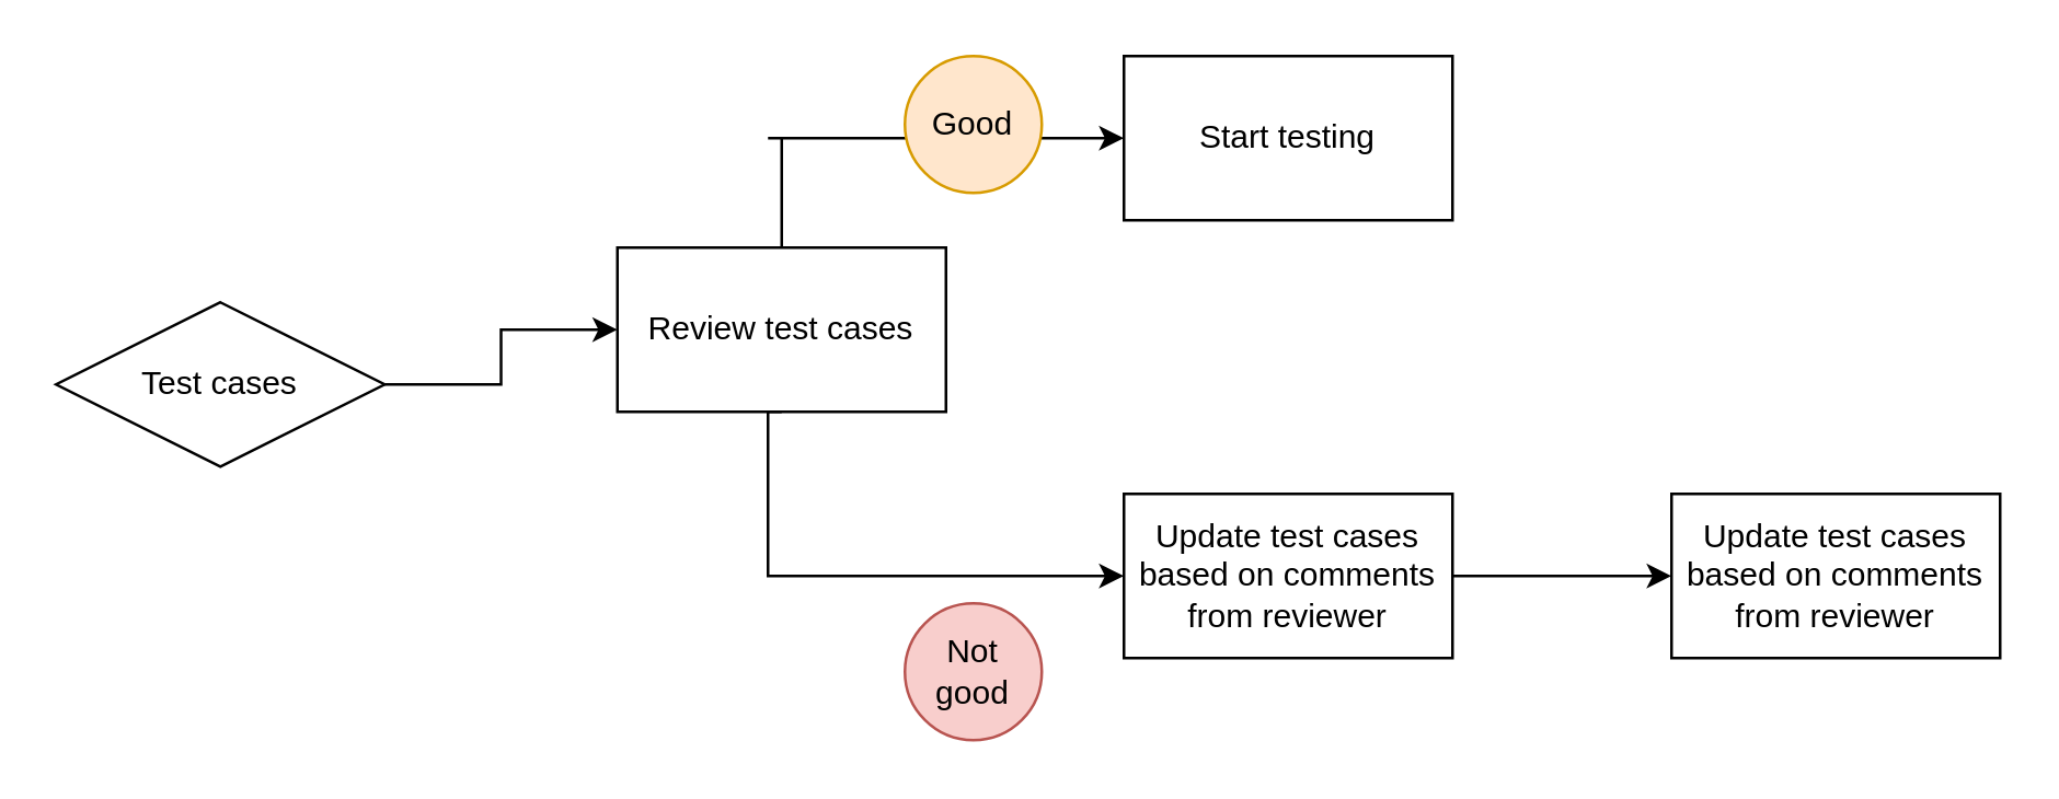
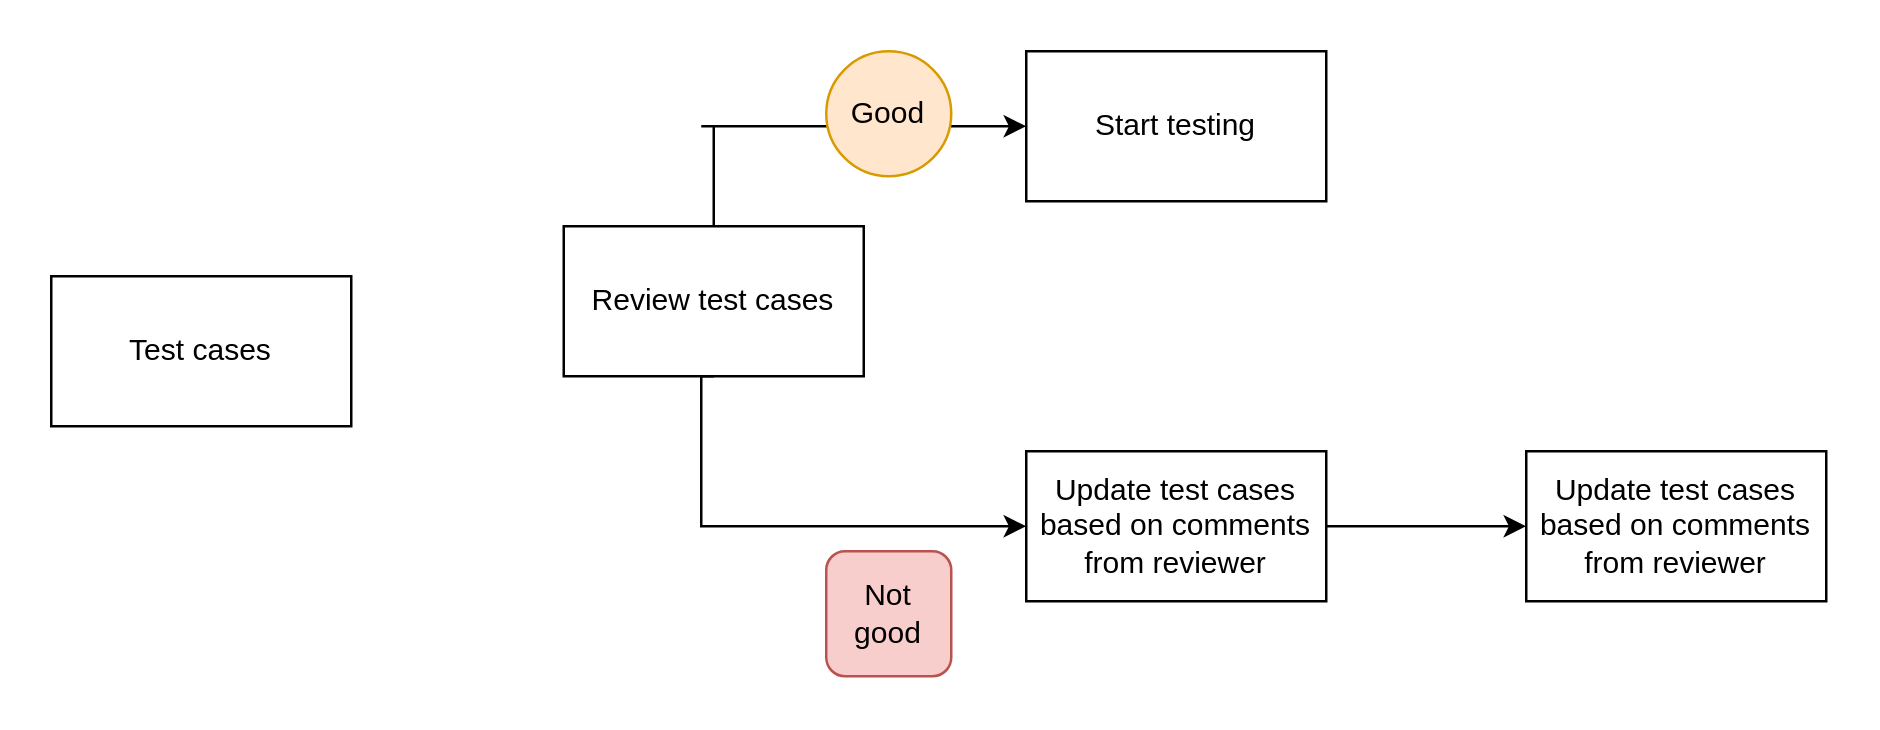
  <mxCell id="0" />
  <mxCell id="1" parent="0" />
- <mxCell id="2" value="" style="edgeStyle=orthogonalEdgeStyle;rounded=0;orthogonalLoop=1;jettySize=auto;html=1;" edge="1" parent="1" source="3" target="6"><mxGeometry relative="1" as="geometry" /></mxCell>
- <mxCell id="3" value="Test cases" style="rhombus;whiteSpace=wrap;html=1;" vertex="1" parent="1"><mxGeometry x="20" y="110" width="120" height="60" as="geometry" /></mxCell>
+ <mxCell id="3" value="Test cases" style="rounded=0;whiteSpace=wrap;html=1;" vertex="1" parent="1"><mxGeometry x="20" y="110" width="120" height="60" as="geometry" /></mxCell>
  <mxCell id="4" style="edgeStyle=orthogonalEdgeStyle;rounded=0;orthogonalLoop=1;jettySize=auto;html=1;exitX=0.5;exitY=1;exitDx=0;exitDy=0;" edge="1" parent="1" source="6"><mxGeometry relative="1" as="geometry"><mxPoint x="410" y="210" as="targetPoint" /><Array as="points"><mxPoint x="280" y="210" /></Array></mxGeometry></mxCell>
  <mxCell id="5" style="edgeStyle=orthogonalEdgeStyle;rounded=0;orthogonalLoop=1;jettySize=auto;html=1;exitX=0.5;exitY=0;exitDx=0;exitDy=0;" edge="1" parent="1" source="6"><mxGeometry relative="1" as="geometry"><mxPoint x="410" y="50" as="targetPoint" /><Array as="points"><mxPoint x="280" y="50" /><mxPoint x="410" y="50" /></Array></mxGeometry></mxCell>
  <mxCell id="6" value="Review test cases" style="rounded=0;whiteSpace=wrap;html=1;" vertex="1" parent="1"><mxGeometry x="225" y="90" width="120" height="60" as="geometry" /></mxCell>
  <mxCell id="7" value="Start testing" style="whiteSpace=wrap;html=1;rounded=0;" vertex="1" parent="1"><mxGeometry x="410" y="20" width="120" height="60" as="geometry" /></mxCell>
  <mxCell id="8" value="Good" style="ellipse;whiteSpace=wrap;html=1;aspect=fixed;fillColor=#ffe6cc;strokeColor=#d79b00;" vertex="1" parent="1"><mxGeometry x="330" y="20" width="50" height="50" as="geometry" /></mxCell>
  <mxCell id="9" value="" style="edgeStyle=orthogonalEdgeStyle;rounded=0;orthogonalLoop=1;jettySize=auto;html=1;" edge="1" parent="1" source="10" target="12"><mxGeometry relative="1" as="geometry" /></mxCell>
  <mxCell id="10" value="Update test cases based on comments from reviewer" style="rounded=0;whiteSpace=wrap;html=1;" vertex="1" parent="1"><mxGeometry x="410" y="180" width="120" height="60" as="geometry" /></mxCell>
- <mxCell id="11" value="Not good" style="ellipse;whiteSpace=wrap;html=1;aspect=fixed;fillColor=#f8cecc;strokeColor=#b85450;" vertex="1" parent="1"><mxGeometry x="330" y="220" width="50" height="50" as="geometry" /></mxCell>
+ <mxCell id="11" value="Not good" style="whiteSpace=wrap;html=1;aspect=fixed;fillColor=#f8cecc;strokeColor=#b85450;rounded=1;" vertex="1" parent="1"><mxGeometry x="330" y="220" width="50" height="50" as="geometry" /></mxCell>
  <mxCell id="12" value="Update test cases based on comments from reviewer" style="rounded=0;whiteSpace=wrap;html=1;" vertex="1" parent="1"><mxGeometry x="610" y="180" width="120" height="60" as="geometry" /></mxCell>
